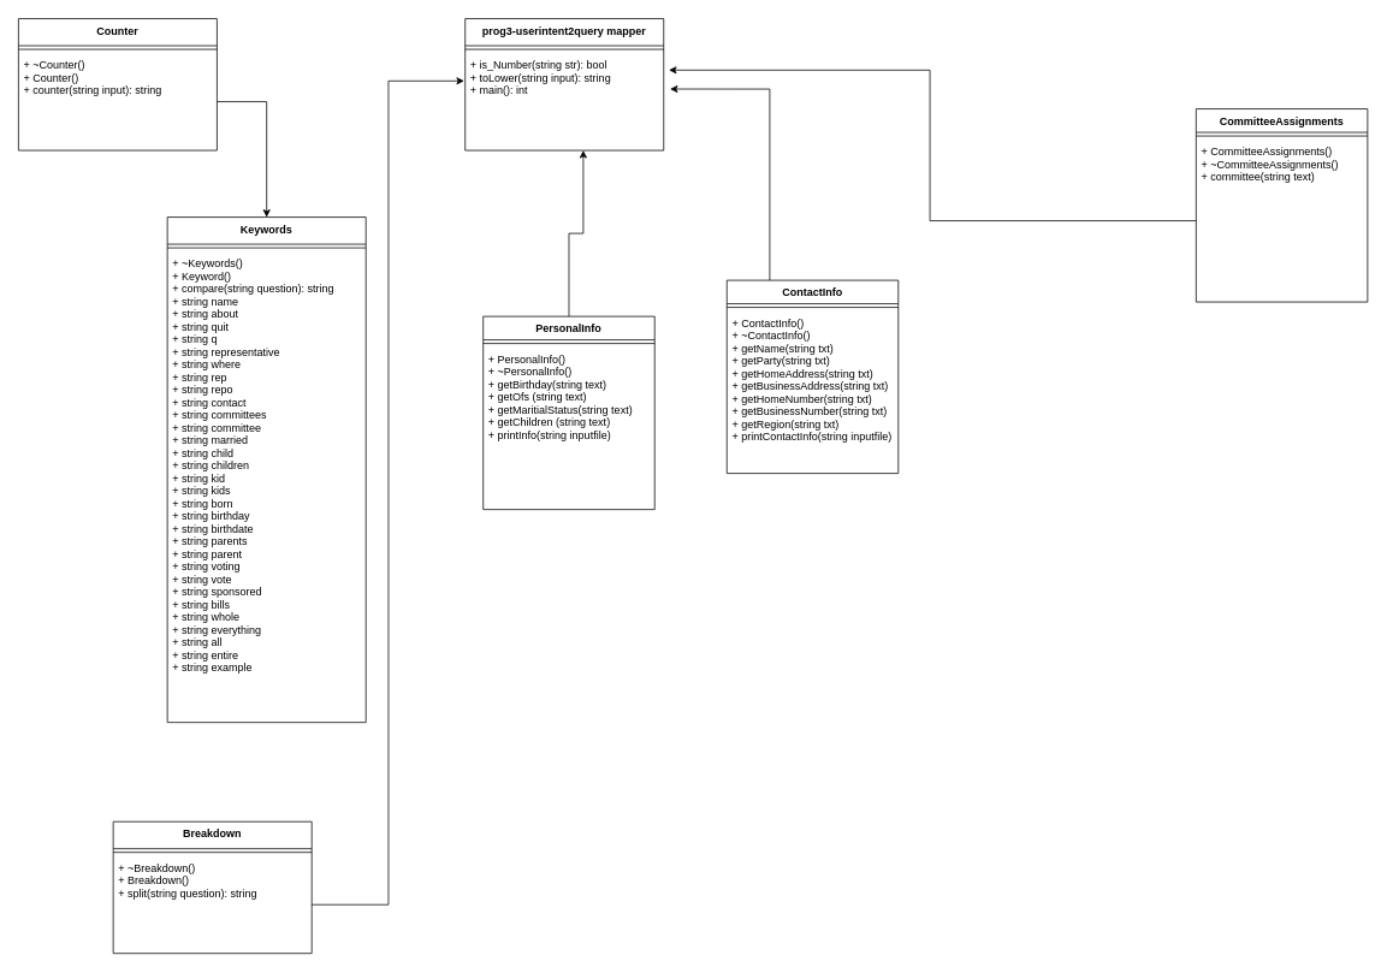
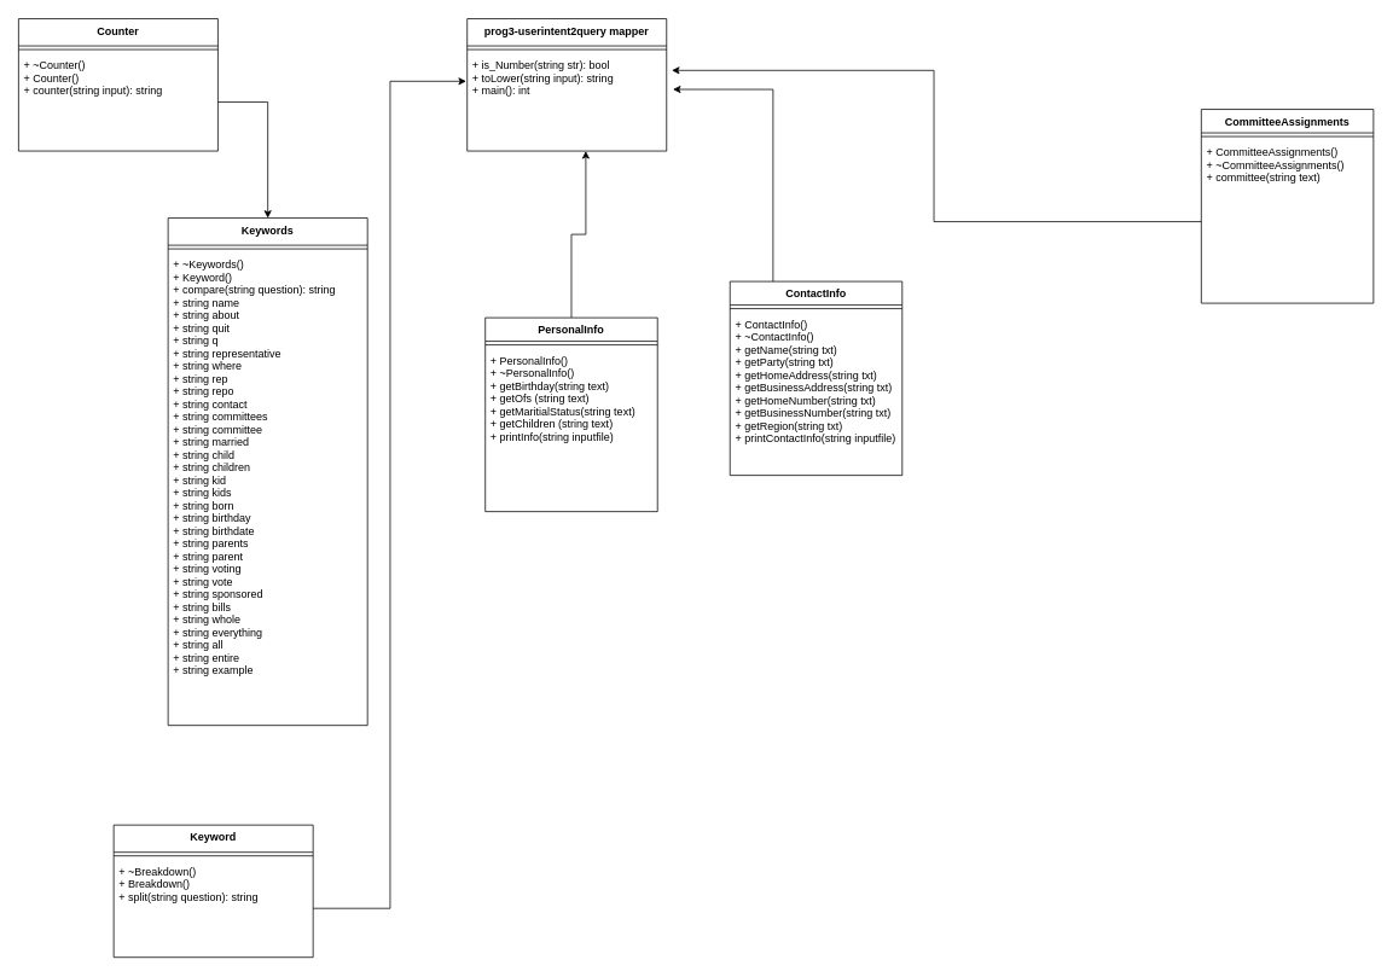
  <mxCell id="0" />
  <mxCell id="1" parent="0" />
  <mxCell id="2" style="edgeStyle=orthogonalEdgeStyle;rounded=0;orthogonalLoop=1;jettySize=auto;html=1;entryX=0.595;entryY=1;entryDx=0;entryDy=0;entryPerimeter=0;" parent="1" source="3" target="12" edge="1"><mxGeometry relative="1" as="geometry" /></mxCell>
  <mxCell id="3" value="PersonalInfo" style="swimlane;fontStyle=1;align=center;verticalAlign=top;childLayout=stackLayout;horizontal=1;startSize=26;horizontalStack=0;resizeParent=1;resizeParentMax=0;resizeLast=0;collapsible=1;marginBottom=0;" parent="1" vertex="1"><mxGeometry x="535" y="350" width="190" height="214" as="geometry" /></mxCell>
  <mxCell id="4" value="" style="line;strokeWidth=1;fillColor=none;align=left;verticalAlign=middle;spacingTop=-1;spacingLeft=3;spacingRight=3;rotatable=0;labelPosition=right;points=[];portConstraint=eastwest;" parent="3" vertex="1"><mxGeometry y="26" width="190" height="8" as="geometry" /></mxCell>
  <mxCell id="5" value="+ PersonalInfo()&#10;+ ~PersonalInfo()&#10;+ getBirthday(string text)&#10;+ getOfs (string text)&#10;+ getMaritialStatus(string text)&#10;+ getChildren (string text)&#10;+ printInfo(string inputfile)&#10;" style="text;strokeColor=none;fillColor=none;align=left;verticalAlign=top;spacingLeft=4;spacingRight=4;overflow=hidden;rotatable=0;points=[[0,0.5],[1,0.5]];portConstraint=eastwest;" parent="3" vertex="1"><mxGeometry y="34" width="190" height="180" as="geometry" /></mxCell>
  <mxCell id="6" style="edgeStyle=orthogonalEdgeStyle;rounded=0;orthogonalLoop=1;jettySize=auto;html=1;exitX=0.25;exitY=0;exitDx=0;exitDy=0;entryX=1.032;entryY=0.37;entryDx=0;entryDy=0;entryPerimeter=0;" parent="1" source="7" target="12" edge="1"><mxGeometry relative="1" as="geometry" /></mxCell>
  <mxCell id="7" value="ContactInfo" style="swimlane;fontStyle=1;align=center;verticalAlign=top;childLayout=stackLayout;horizontal=1;startSize=26;horizontalStack=0;resizeParent=1;resizeParentMax=0;resizeLast=0;collapsible=1;marginBottom=0;" parent="1" vertex="1"><mxGeometry x="805" y="310" width="190" height="214" as="geometry" /></mxCell>
  <mxCell id="8" value="" style="line;strokeWidth=1;fillColor=none;align=left;verticalAlign=middle;spacingTop=-1;spacingLeft=3;spacingRight=3;rotatable=0;labelPosition=right;points=[];portConstraint=eastwest;" parent="7" vertex="1"><mxGeometry y="26" width="190" height="8" as="geometry" /></mxCell>
  <mxCell id="9" value="+ ContactInfo()&#10;+ ~ContactInfo()&#10;+ getName(string txt)&#10;+ getParty(string txt)&#10;+ getHomeAddress(string txt)&#10;+ getBusinessAddress(string txt)&#10;+ getHomeNumber(string txt)&#10;+ getBusinessNumber(string txt)&#10;+ getRegion(string txt)&#10;+ printContactInfo(string inputfile)" style="text;strokeColor=none;fillColor=none;align=left;verticalAlign=top;spacingLeft=4;spacingRight=4;overflow=hidden;rotatable=0;points=[[0,0.5],[1,0.5]];portConstraint=eastwest;" parent="7" vertex="1"><mxGeometry y="34" width="190" height="180" as="geometry" /></mxCell>
  <mxCell id="10" value="prog3-userintent2query mapper" style="swimlane;fontStyle=1;align=center;verticalAlign=top;childLayout=stackLayout;horizontal=1;startSize=30;horizontalStack=0;resizeParent=1;resizeParentMax=0;resizeLast=0;collapsible=1;marginBottom=0;" parent="1" vertex="1"><mxGeometry x="515" y="20" width="220" height="146" as="geometry" /></mxCell>
  <mxCell id="11" value="" style="line;strokeWidth=1;fillColor=none;align=left;verticalAlign=middle;spacingTop=-1;spacingLeft=3;spacingRight=3;rotatable=0;labelPosition=right;points=[];portConstraint=eastwest;" parent="10" vertex="1"><mxGeometry y="30" width="220" height="8" as="geometry" /></mxCell>
  <mxCell id="12" value="+ is_Number(string str): bool&#10;+ toLower(string input): string&#10;+ main(): int" style="text;strokeColor=none;fillColor=none;align=left;verticalAlign=top;spacingLeft=4;spacingRight=4;overflow=hidden;rotatable=0;points=[[0,0.5],[1,0.5]];portConstraint=eastwest;" parent="10" vertex="1"><mxGeometry y="38" width="220" height="108" as="geometry" /></mxCell>
  <mxCell id="13" value="CommitteeAssignments" style="swimlane;fontStyle=1;align=center;verticalAlign=top;childLayout=stackLayout;horizontal=1;startSize=26;horizontalStack=0;resizeParent=1;resizeParentMax=0;resizeLast=0;collapsible=1;marginBottom=0;" parent="1" vertex="1"><mxGeometry x="1325" y="120" width="190" height="214" as="geometry" /></mxCell>
  <mxCell id="14" value="" style="line;strokeWidth=1;fillColor=none;align=left;verticalAlign=middle;spacingTop=-1;spacingLeft=3;spacingRight=3;rotatable=0;labelPosition=right;points=[];portConstraint=eastwest;" parent="13" vertex="1"><mxGeometry y="26" width="190" height="8" as="geometry" /></mxCell>
  <mxCell id="15" value="+ CommitteeAssignments()&#10;+ ~CommitteeAssignments()&#10;+ committee(string text)" style="text;strokeColor=none;fillColor=none;align=left;verticalAlign=top;spacingLeft=4;spacingRight=4;overflow=hidden;rotatable=0;points=[[0,0.5],[1,0.5]];portConstraint=eastwest;" parent="13" vertex="1"><mxGeometry y="34" width="190" height="180" as="geometry" /></mxCell>
  <mxCell id="16" style="edgeStyle=orthogonalEdgeStyle;rounded=0;orthogonalLoop=1;jettySize=auto;html=1;exitX=0;exitY=0.5;exitDx=0;exitDy=0;entryX=1.026;entryY=0.176;entryDx=0;entryDy=0;entryPerimeter=0;" parent="1" source="15" target="12" edge="1"><mxGeometry relative="1" as="geometry" /></mxCell>
  <mxCell id="17" value="Counter" style="swimlane;fontStyle=1;align=center;verticalAlign=top;childLayout=stackLayout;horizontal=1;startSize=30;horizontalStack=0;resizeParent=1;resizeParentMax=0;resizeLast=0;collapsible=1;marginBottom=0;" vertex="1" parent="1"><mxGeometry x="20" y="20" width="220" height="146" as="geometry" /></mxCell>
  <mxCell id="18" value="" style="line;strokeWidth=1;fillColor=none;align=left;verticalAlign=middle;spacingTop=-1;spacingLeft=3;spacingRight=3;rotatable=0;labelPosition=right;points=[];portConstraint=eastwest;" vertex="1" parent="17"><mxGeometry y="30" width="220" height="8" as="geometry" /></mxCell>
  <mxCell id="19" value="+ ~Counter()&#10;+ Counter()&#10;+ counter(string input): string" style="text;strokeColor=none;fillColor=none;align=left;verticalAlign=top;spacingLeft=4;spacingRight=4;overflow=hidden;rotatable=0;points=[[0,0.5],[1,0.5]];portConstraint=eastwest;" vertex="1" parent="17"><mxGeometry y="38" width="220" height="108" as="geometry" /></mxCell>
  <mxCell id="20" value="Keywords" style="swimlane;fontStyle=1;align=center;verticalAlign=top;childLayout=stackLayout;horizontal=1;startSize=30;horizontalStack=0;resizeParent=1;resizeParentMax=0;resizeLast=0;collapsible=1;marginBottom=0;" vertex="1" parent="1"><mxGeometry x="185" y="240" width="220" height="560" as="geometry" /></mxCell>
  <mxCell id="21" value="" style="line;strokeWidth=1;fillColor=none;align=left;verticalAlign=middle;spacingTop=-1;spacingLeft=3;spacingRight=3;rotatable=0;labelPosition=right;points=[];portConstraint=eastwest;" vertex="1" parent="20"><mxGeometry y="30" width="220" height="8" as="geometry" /></mxCell>
  <mxCell id="22" value="+ ~Keywords()&#10;+ Keyword()&#10;+ compare(string question): string&#10;+ string name&#10;+ string about &#10;+ string quit&#10;+ string q&#10;+ string representative&#10;+ string where&#10;+ string rep&#10;+ string repo&#10;+ string contact&#10;+ string committees&#10;+ string committee&#10;+ string married&#10;+ string child&#10;+ string children&#10;+ string kid&#10;+ string kids&#10;+ string born&#10;+ string birthday&#10;+ string birthdate&#10;+ string parents&#10;+ string parent&#10;+ string voting&#10;+ string vote&#10;+ string sponsored&#10;+ string bills&#10;+ string whole&#10;+ string everything&#10;+ string all&#10;+ string entire&#10;+ string example" style="text;strokeColor=none;fillColor=none;align=left;verticalAlign=top;spacingLeft=4;spacingRight=4;overflow=hidden;rotatable=0;points=[[0,0.5],[1,0.5]];portConstraint=eastwest;" vertex="1" parent="20"><mxGeometry y="38" width="220" height="522" as="geometry" /></mxCell>
  <mxCell id="23" style="edgeStyle=orthogonalEdgeStyle;rounded=0;orthogonalLoop=1;jettySize=auto;html=1;exitX=1;exitY=0.5;exitDx=0;exitDy=0;entryX=0.5;entryY=0;entryDx=0;entryDy=0;" edge="1" parent="1" source="19" target="20"><mxGeometry relative="1" as="geometry" /></mxCell>
- <mxCell id="24" value="Breakdown" style="swimlane;fontStyle=1;align=center;verticalAlign=top;childLayout=stackLayout;horizontal=1;startSize=30;horizontalStack=0;resizeParent=1;resizeParentMax=0;resizeLast=0;collapsible=1;marginBottom=0;" vertex="1" parent="1"><mxGeometry x="125" y="910" width="220" height="146" as="geometry" /></mxCell>
+ <mxCell id="24" value="Keyword" style="swimlane;fontStyle=1;align=center;verticalAlign=top;childLayout=stackLayout;horizontal=1;startSize=30;horizontalStack=0;resizeParent=1;resizeParentMax=0;resizeLast=0;collapsible=1;marginBottom=0;" vertex="1" parent="1"><mxGeometry x="125" y="910" width="220" height="146" as="geometry" /></mxCell>
  <mxCell id="25" value="" style="line;strokeWidth=1;fillColor=none;align=left;verticalAlign=middle;spacingTop=-1;spacingLeft=3;spacingRight=3;rotatable=0;labelPosition=right;points=[];portConstraint=eastwest;" vertex="1" parent="24"><mxGeometry y="30" width="220" height="8" as="geometry" /></mxCell>
  <mxCell id="26" value="+ ~Breakdown()&#10;+ Breakdown()&#10;+ split(string question): string" style="text;strokeColor=none;fillColor=none;align=left;verticalAlign=top;spacingLeft=4;spacingRight=4;overflow=hidden;rotatable=0;points=[[0,0.5],[1,0.5]];portConstraint=eastwest;" vertex="1" parent="24"><mxGeometry y="38" width="220" height="108" as="geometry" /></mxCell>
  <mxCell id="27" style="edgeStyle=orthogonalEdgeStyle;rounded=0;orthogonalLoop=1;jettySize=auto;html=1;exitX=1;exitY=0.5;exitDx=0;exitDy=0;entryX=-0.005;entryY=0.287;entryDx=0;entryDy=0;entryPerimeter=0;" edge="1" parent="1" source="26" target="12"><mxGeometry relative="1" as="geometry" /></mxCell>
